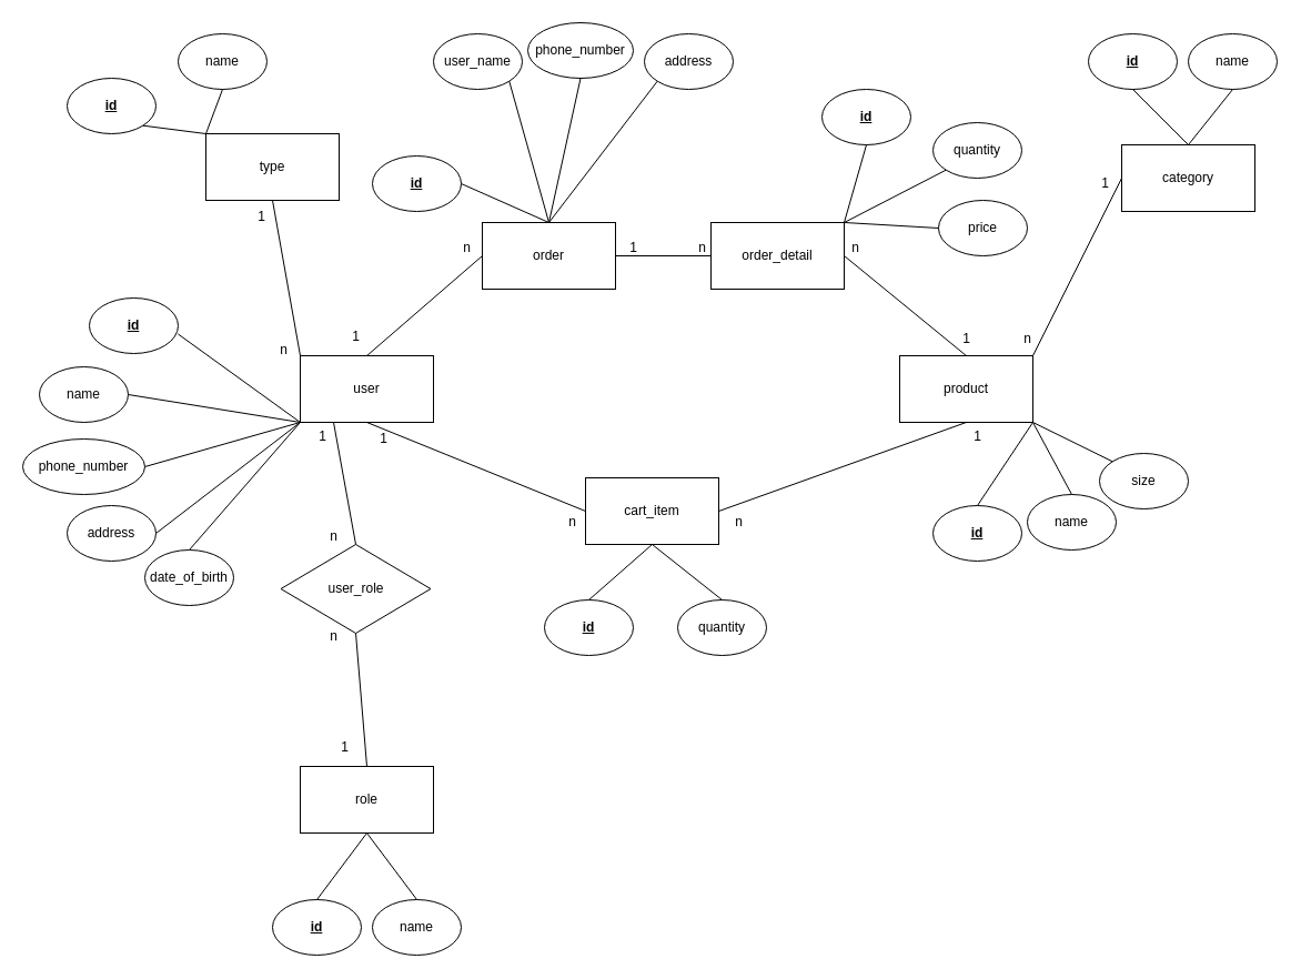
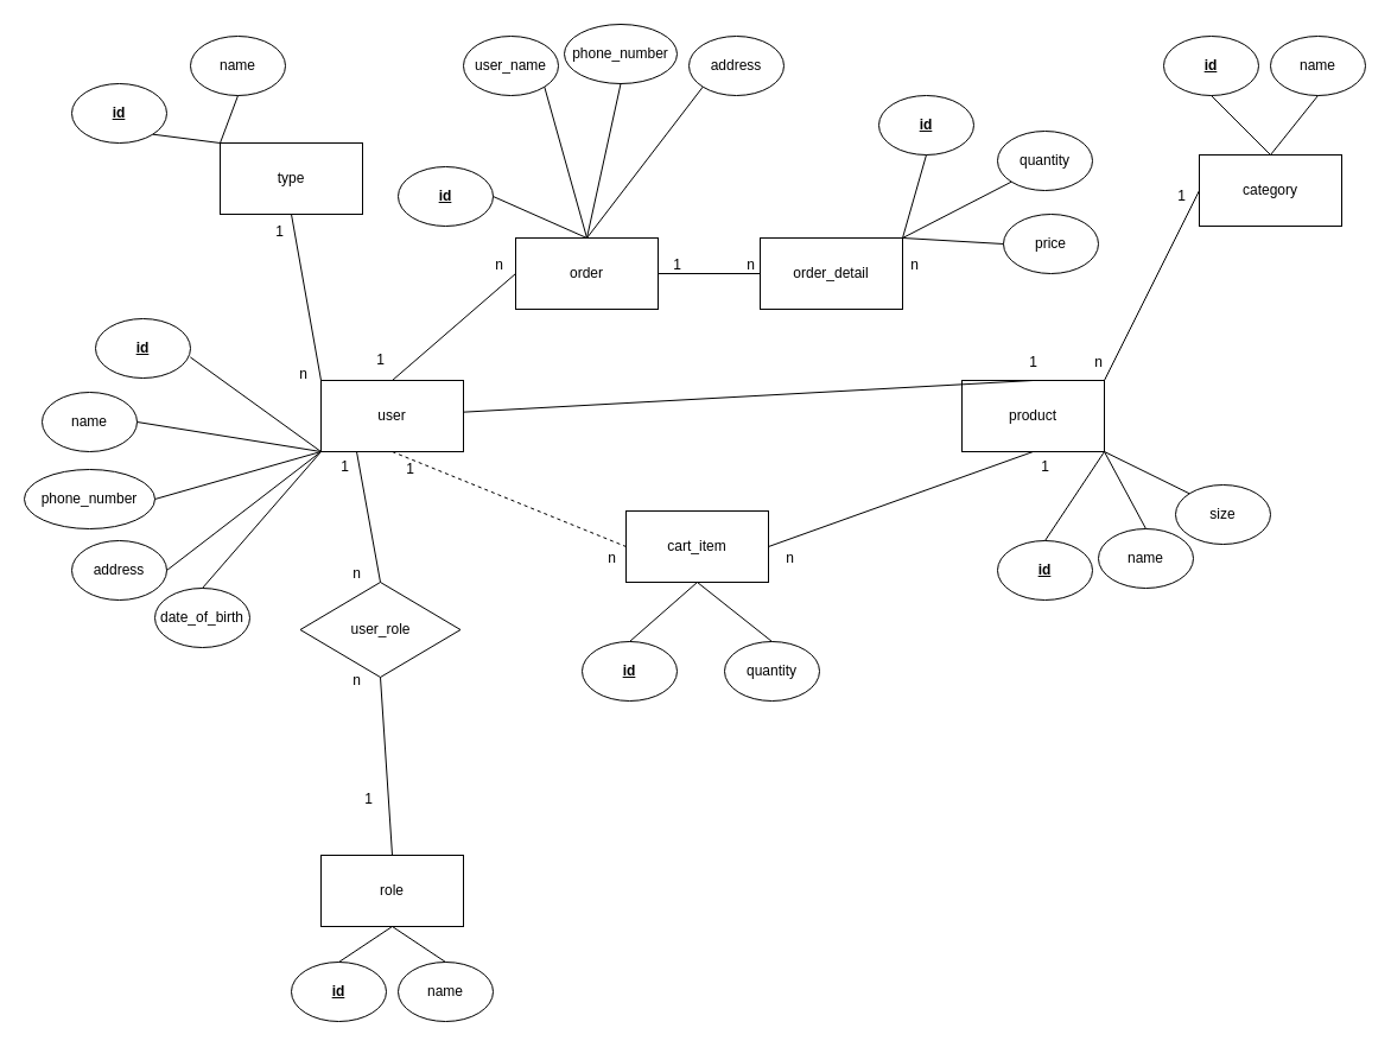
  <mxCell id="0" />
  <mxCell id="1" parent="0" />
  <mxCell id="2" value="user" style="rounded=0;whiteSpace=wrap;html=1;" vertex="1" parent="1"><mxGeometry x="270" y="320" width="120" height="60" as="geometry" /></mxCell>
  <mxCell id="3" value="order" style="rounded=0;whiteSpace=wrap;html=1;" vertex="1" parent="1"><mxGeometry x="434" y="200" width="120" height="60" as="geometry" /></mxCell>
  <mxCell id="4" value="order_detail" style="rounded=0;whiteSpace=wrap;html=1;" vertex="1" parent="1"><mxGeometry x="640" y="200" width="120" height="60" as="geometry" /></mxCell>
  <mxCell id="5" value="product" style="rounded=0;whiteSpace=wrap;html=1;" vertex="1" parent="1"><mxGeometry x="810" y="320" width="120" height="60" as="geometry" /></mxCell>
  <mxCell id="6" value="cart_item" style="rounded=0;whiteSpace=wrap;html=1;" vertex="1" parent="1"><mxGeometry x="527" y="430" width="120" height="60" as="geometry" /></mxCell>
- <mxCell id="7" value="" style="endArrow=none;html=1;rounded=0;exitX=0.5;exitY=1;exitDx=0;exitDy=0;entryX=0;entryY=0.5;entryDx=0;entryDy=0;" edge="1" parent="1" source="2" target="6"><mxGeometry width="50" height="50" relative="1" as="geometry"><mxPoint x="530" y="210" as="sourcePoint" /><mxPoint x="434" y="470" as="targetPoint" /></mxGeometry></mxCell>
+ <mxCell id="7" value="" style="endArrow=none;html=1;rounded=0;exitX=0.5;exitY=1;exitDx=0;exitDy=0;entryX=0;entryY=0.5;entryDx=0;entryDy=0;dashed=1;" edge="1" parent="1" source="2" target="6"><mxGeometry width="50" height="50" relative="1" as="geometry"><mxPoint x="530" y="210" as="sourcePoint" /><mxPoint x="434" y="470" as="targetPoint" /></mxGeometry></mxCell>
  <mxCell id="8" value="" style="endArrow=none;html=1;rounded=0;exitX=0.5;exitY=0;exitDx=0;exitDy=0;entryX=0;entryY=0.5;entryDx=0;entryDy=0;" edge="1" parent="1" source="2" target="3"><mxGeometry width="50" height="50" relative="1" as="geometry"><mxPoint x="530" y="280" as="sourcePoint" /><mxPoint x="580" y="230" as="targetPoint" /></mxGeometry></mxCell>
  <mxCell id="9" value="" style="endArrow=none;html=1;rounded=0;exitX=1;exitY=0.5;exitDx=0;exitDy=0;entryX=0;entryY=0.5;entryDx=0;entryDy=0;" edge="1" parent="1" source="3" target="4"><mxGeometry width="50" height="50" relative="1" as="geometry"><mxPoint x="530" y="280" as="sourcePoint" /><mxPoint x="580" y="230" as="targetPoint" /></mxGeometry></mxCell>
  <mxCell id="10" value="" style="endArrow=none;html=1;rounded=0;exitX=1;exitY=0.5;exitDx=0;exitDy=0;entryX=0.5;entryY=1;entryDx=0;entryDy=0;" edge="1" parent="1" source="6" target="5"><mxGeometry width="50" height="50" relative="1" as="geometry"><mxPoint x="530" y="280" as="sourcePoint" /><mxPoint x="580" y="230" as="targetPoint" /></mxGeometry></mxCell>
- <mxCell id="11" value="" style="endArrow=none;html=1;rounded=0;exitX=0.5;exitY=0;exitDx=0;exitDy=0;entryX=1;entryY=0.5;entryDx=0;entryDy=0;" edge="1" parent="1" source="5" target="4"><mxGeometry width="50" height="50" relative="1" as="geometry"><mxPoint x="530" y="240" as="sourcePoint" /><mxPoint x="580" y="190" as="targetPoint" /></mxGeometry></mxCell>
+ <mxCell id="11" value="" style="endArrow=none;html=1;rounded=0;exitX=0.5;exitY=0;exitDx=0;exitDy=0;" edge="1" parent="1" source="5" target="2"><mxGeometry width="50" height="50" relative="1" as="geometry"><mxPoint x="530" y="240" as="sourcePoint" /><mxPoint x="580" y="190" as="targetPoint" /></mxGeometry></mxCell>
  <mxCell id="12" value="1" style="text;html=1;align=center;verticalAlign=middle;resizable=0;points=[];autosize=1;strokeColor=none;fillColor=none;" vertex="1" parent="1"><mxGeometry x="305" y="288" width="30" height="30" as="geometry" /></mxCell>
  <mxCell id="13" value="n" style="text;html=1;align=center;verticalAlign=middle;resizable=0;points=[];autosize=1;strokeColor=none;fillColor=none;" vertex="1" parent="1"><mxGeometry x="405" y="208" width="30" height="30" as="geometry" /></mxCell>
  <mxCell id="14" value="1" style="text;html=1;align=center;verticalAlign=middle;resizable=0;points=[];autosize=1;strokeColor=none;fillColor=none;" vertex="1" parent="1"><mxGeometry x="555" y="208" width="30" height="30" as="geometry" /></mxCell>
  <mxCell id="15" value="n" style="text;html=1;align=center;verticalAlign=middle;resizable=0;points=[];autosize=1;strokeColor=none;fillColor=none;" vertex="1" parent="1"><mxGeometry x="617" y="208" width="30" height="30" as="geometry" /></mxCell>
  <mxCell id="16" value="1" style="text;html=1;align=center;verticalAlign=middle;resizable=0;points=[];autosize=1;strokeColor=none;fillColor=none;" vertex="1" parent="1"><mxGeometry x="855" y="290" width="30" height="30" as="geometry" /></mxCell>
  <mxCell id="17" value="n" style="text;html=1;align=center;verticalAlign=middle;resizable=0;points=[];autosize=1;strokeColor=none;fillColor=none;" vertex="1" parent="1"><mxGeometry x="755" y="208" width="30" height="30" as="geometry" /></mxCell>
  <mxCell id="18" value="1" style="text;html=1;align=center;verticalAlign=middle;resizable=0;points=[];autosize=1;strokeColor=none;fillColor=none;" vertex="1" parent="1"><mxGeometry x="865" y="378" width="30" height="30" as="geometry" /></mxCell>
  <mxCell id="19" value="n" style="text;html=1;align=center;verticalAlign=middle;resizable=0;points=[];autosize=1;strokeColor=none;fillColor=none;" vertex="1" parent="1"><mxGeometry x="650" y="455" width="30" height="30" as="geometry" /></mxCell>
  <mxCell id="20" value="1" style="text;html=1;align=center;verticalAlign=middle;resizable=0;points=[];autosize=1;strokeColor=none;fillColor=none;" vertex="1" parent="1"><mxGeometry x="330" y="380" width="30" height="30" as="geometry" /></mxCell>
  <mxCell id="21" value="n" style="text;html=1;align=center;verticalAlign=middle;resizable=0;points=[];autosize=1;strokeColor=none;fillColor=none;" vertex="1" parent="1"><mxGeometry x="500" y="455" width="30" height="30" as="geometry" /></mxCell>
  <mxCell id="22" value="type" style="whiteSpace=wrap;html=1;" vertex="1" parent="1"><mxGeometry x="185" y="120" width="120" height="60" as="geometry" /></mxCell>
  <mxCell id="23" value="" style="endArrow=none;html=1;rounded=0;exitX=0;exitY=0;exitDx=0;exitDy=0;entryX=0.5;entryY=1;entryDx=0;entryDy=0;" edge="1" parent="1" source="2" target="22"><mxGeometry width="50" height="50" relative="1" as="geometry"><mxPoint x="530" y="340" as="sourcePoint" /><mxPoint x="580" y="290" as="targetPoint" /></mxGeometry></mxCell>
  <mxCell id="24" value="category" style="whiteSpace=wrap;html=1;" vertex="1" parent="1"><mxGeometry x="1010" y="130" width="120" height="60" as="geometry" /></mxCell>
  <mxCell id="25" value="" style="endArrow=none;html=1;rounded=0;entryX=0;entryY=0.5;entryDx=0;entryDy=0;exitX=1;exitY=0;exitDx=0;exitDy=0;" edge="1" parent="1" source="5" target="24"><mxGeometry width="50" height="50" relative="1" as="geometry"><mxPoint x="840" y="340" as="sourcePoint" /><mxPoint x="890" y="290" as="targetPoint" /></mxGeometry></mxCell>
  <mxCell id="26" value="n" style="text;html=1;align=center;verticalAlign=middle;resizable=0;points=[];autosize=1;strokeColor=none;fillColor=none;" vertex="1" parent="1"><mxGeometry x="910" y="290" width="30" height="30" as="geometry" /></mxCell>
  <mxCell id="27" value="1" style="text;html=1;align=center;verticalAlign=middle;resizable=0;points=[];autosize=1;strokeColor=none;fillColor=none;" vertex="1" parent="1"><mxGeometry x="980" y="150" width="30" height="30" as="geometry" /></mxCell>
  <mxCell id="28" value="&lt;b&gt;&lt;u&gt;id&lt;/u&gt;&lt;/b&gt;" style="ellipse;whiteSpace=wrap;html=1;" vertex="1" parent="1"><mxGeometry x="80" y="268" width="80" height="50" as="geometry" /></mxCell>
  <mxCell id="29" value="&lt;b&gt;&lt;u&gt;id&lt;/u&gt;&lt;/b&gt;" style="ellipse;whiteSpace=wrap;html=1;" vertex="1" parent="1"><mxGeometry x="335" y="140" width="80" height="50" as="geometry" /></mxCell>
  <mxCell id="30" value="&lt;b&gt;&lt;u&gt;id&lt;/u&gt;&lt;/b&gt;" style="ellipse;whiteSpace=wrap;html=1;" vertex="1" parent="1"><mxGeometry x="740" y="80" width="80" height="50" as="geometry" /></mxCell>
  <mxCell id="31" value="&lt;b&gt;&lt;u&gt;id&lt;/u&gt;&lt;/b&gt;" style="ellipse;whiteSpace=wrap;html=1;" vertex="1" parent="1"><mxGeometry x="490" y="540" width="80" height="50" as="geometry" /></mxCell>
  <mxCell id="32" value="&lt;b&gt;&lt;u&gt;id&lt;/u&gt;&lt;/b&gt;" style="ellipse;whiteSpace=wrap;html=1;" vertex="1" parent="1"><mxGeometry x="840" y="455" width="80" height="50" as="geometry" /></mxCell>
  <mxCell id="33" value="&lt;b&gt;&lt;u&gt;id&lt;/u&gt;&lt;/b&gt;" style="ellipse;whiteSpace=wrap;html=1;" vertex="1" parent="1"><mxGeometry x="980" y="30" width="80" height="50" as="geometry" /></mxCell>
  <mxCell id="34" value="&lt;b&gt;&lt;u&gt;id&lt;/u&gt;&lt;/b&gt;" style="ellipse;whiteSpace=wrap;html=1;" vertex="1" parent="1"><mxGeometry x="60" y="70" width="80" height="50" as="geometry" /></mxCell>
  <mxCell id="35" value="name" style="ellipse;whiteSpace=wrap;html=1;" vertex="1" parent="1"><mxGeometry x="1070" y="30" width="80" height="50" as="geometry" /></mxCell>
  <mxCell id="36" value="" style="endArrow=none;html=1;rounded=0;exitX=0.5;exitY=0;exitDx=0;exitDy=0;entryX=0.5;entryY=1;entryDx=0;entryDy=0;" edge="1" parent="1" source="24" target="35"><mxGeometry width="50" height="50" relative="1" as="geometry"><mxPoint x="1310" y="310" as="sourcePoint" /><mxPoint x="1360" y="260" as="targetPoint" /></mxGeometry></mxCell>
  <mxCell id="37" value="" style="endArrow=none;html=1;rounded=0;exitX=0.5;exitY=0;exitDx=0;exitDy=0;entryX=0.5;entryY=1;entryDx=0;entryDy=0;" edge="1" parent="1" source="24" target="33"><mxGeometry width="50" height="50" relative="1" as="geometry"><mxPoint x="1310" y="310" as="sourcePoint" /><mxPoint x="1360" y="260" as="targetPoint" /></mxGeometry></mxCell>
  <mxCell id="38" value="name" style="ellipse;whiteSpace=wrap;html=1;" vertex="1" parent="1"><mxGeometry x="925" y="445" width="80" height="50" as="geometry" /></mxCell>
  <mxCell id="39" value="size" style="ellipse;whiteSpace=wrap;html=1;" vertex="1" parent="1"><mxGeometry x="990" y="408" width="80" height="50" as="geometry" /></mxCell>
  <mxCell id="40" value="quantity" style="ellipse;whiteSpace=wrap;html=1;" vertex="1" parent="1"><mxGeometry x="610" y="540" width="80" height="50" as="geometry" /></mxCell>
  <mxCell id="41" value="quantity" style="ellipse;whiteSpace=wrap;html=1;" vertex="1" parent="1"><mxGeometry x="840" y="110" width="80" height="50" as="geometry" /></mxCell>
  <mxCell id="42" value="price" style="ellipse;whiteSpace=wrap;html=1;" vertex="1" parent="1"><mxGeometry x="845" y="180" width="80" height="50" as="geometry" /></mxCell>
  <mxCell id="43" value="user_name" style="ellipse;whiteSpace=wrap;html=1;" vertex="1" parent="1"><mxGeometry x="390" y="30" width="80" height="50" as="geometry" /></mxCell>
  <mxCell id="44" value="phone_number" style="ellipse;whiteSpace=wrap;html=1;" vertex="1" parent="1"><mxGeometry x="475" y="20" width="95" height="50" as="geometry" /></mxCell>
  <mxCell id="45" value="address" style="ellipse;whiteSpace=wrap;html=1;" vertex="1" parent="1"><mxGeometry x="580" y="30" width="80" height="50" as="geometry" /></mxCell>
  <mxCell id="46" value="name" style="ellipse;whiteSpace=wrap;html=1;" vertex="1" parent="1"><mxGeometry x="35" y="330" width="80" height="50" as="geometry" /></mxCell>
  <mxCell id="47" value="phone_number" style="ellipse;whiteSpace=wrap;html=1;" vertex="1" parent="1"><mxGeometry x="20" y="395" width="110" height="50" as="geometry" /></mxCell>
  <mxCell id="48" value="address" style="ellipse;whiteSpace=wrap;html=1;" vertex="1" parent="1"><mxGeometry x="60" y="455" width="80" height="50" as="geometry" /></mxCell>
  <mxCell id="49" value="date_of_birth" style="ellipse;whiteSpace=wrap;html=1;" vertex="1" parent="1"><mxGeometry x="130" y="495" width="80" height="50" as="geometry" /></mxCell>
  <mxCell id="50" value="" style="endArrow=none;html=1;rounded=0;exitX=0.998;exitY=0.648;exitDx=0;exitDy=0;exitPerimeter=0;entryX=0;entryY=1;entryDx=0;entryDy=0;" edge="1" parent="1" source="28" target="2"><mxGeometry width="50" height="50" relative="1" as="geometry"><mxPoint x="430" y="350" as="sourcePoint" /><mxPoint x="480" y="300" as="targetPoint" /></mxGeometry></mxCell>
  <mxCell id="51" value="" style="endArrow=none;html=1;rounded=0;exitX=1;exitY=0.5;exitDx=0;exitDy=0;entryX=0;entryY=1;entryDx=0;entryDy=0;" edge="1" parent="1" source="46" target="2"><mxGeometry width="50" height="50" relative="1" as="geometry"><mxPoint x="170" y="310" as="sourcePoint" /><mxPoint x="280" y="390" as="targetPoint" /></mxGeometry></mxCell>
  <mxCell id="52" value="" style="endArrow=none;html=1;rounded=0;exitX=1;exitY=0.5;exitDx=0;exitDy=0;entryX=0;entryY=1;entryDx=0;entryDy=0;" edge="1" parent="1" source="47" target="2"><mxGeometry width="50" height="50" relative="1" as="geometry"><mxPoint x="180" y="320" as="sourcePoint" /><mxPoint x="290" y="400" as="targetPoint" /></mxGeometry></mxCell>
  <mxCell id="53" value="" style="endArrow=none;html=1;rounded=0;exitX=1;exitY=0.5;exitDx=0;exitDy=0;entryX=0;entryY=1;entryDx=0;entryDy=0;" edge="1" parent="1" source="48" target="2"><mxGeometry width="50" height="50" relative="1" as="geometry"><mxPoint x="190" y="330" as="sourcePoint" /><mxPoint x="300" y="410" as="targetPoint" /></mxGeometry></mxCell>
  <mxCell id="54" value="" style="endArrow=none;html=1;rounded=0;exitX=0;exitY=1;exitDx=0;exitDy=0;entryX=0.5;entryY=0;entryDx=0;entryDy=0;" edge="1" parent="1" source="2" target="49"><mxGeometry width="50" height="50" relative="1" as="geometry"><mxPoint x="200" y="340" as="sourcePoint" /><mxPoint x="310" y="420" as="targetPoint" /></mxGeometry></mxCell>
  <mxCell id="55" value="" style="endArrow=none;html=1;rounded=0;exitX=0.5;exitY=0;exitDx=0;exitDy=0;entryX=0.5;entryY=1;entryDx=0;entryDy=0;" edge="1" parent="1" source="31" target="6"><mxGeometry width="50" height="50" relative="1" as="geometry"><mxPoint x="430" y="450" as="sourcePoint" /><mxPoint x="480" y="400" as="targetPoint" /></mxGeometry></mxCell>
  <mxCell id="56" value="" style="endArrow=none;html=1;rounded=0;exitX=0.5;exitY=1;exitDx=0;exitDy=0;entryX=0.5;entryY=0;entryDx=0;entryDy=0;" edge="1" parent="1" source="6" target="40"><mxGeometry width="50" height="50" relative="1" as="geometry"><mxPoint x="210" y="350" as="sourcePoint" /><mxPoint x="320" y="430" as="targetPoint" /></mxGeometry></mxCell>
  <mxCell id="57" value="" style="endArrow=none;html=1;rounded=0;exitX=1;exitY=0.5;exitDx=0;exitDy=0;entryX=0.5;entryY=0;entryDx=0;entryDy=0;" edge="1" parent="1" source="29" target="3"><mxGeometry width="50" height="50" relative="1" as="geometry"><mxPoint x="430" y="250" as="sourcePoint" /><mxPoint x="480" y="200" as="targetPoint" /></mxGeometry></mxCell>
  <mxCell id="58" value="" style="endArrow=none;html=1;rounded=0;exitX=1;exitY=1;exitDx=0;exitDy=0;entryX=0.5;entryY=0;entryDx=0;entryDy=0;" edge="1" parent="1" source="43" target="3"><mxGeometry width="50" height="50" relative="1" as="geometry"><mxPoint x="230" y="370" as="sourcePoint" /><mxPoint x="340" y="450" as="targetPoint" /></mxGeometry></mxCell>
  <mxCell id="59" value="" style="endArrow=none;html=1;rounded=0;exitX=0.5;exitY=1;exitDx=0;exitDy=0;entryX=0.5;entryY=0;entryDx=0;entryDy=0;" edge="1" parent="1" source="44" target="3"><mxGeometry width="50" height="50" relative="1" as="geometry"><mxPoint x="240" y="380" as="sourcePoint" /><mxPoint x="350" y="460" as="targetPoint" /></mxGeometry></mxCell>
  <mxCell id="60" value="" style="endArrow=none;html=1;rounded=0;exitX=0;exitY=1;exitDx=0;exitDy=0;entryX=0.5;entryY=0;entryDx=0;entryDy=0;" edge="1" parent="1" source="45" target="3"><mxGeometry width="50" height="50" relative="1" as="geometry"><mxPoint x="250" y="390" as="sourcePoint" /><mxPoint x="360" y="470" as="targetPoint" /></mxGeometry></mxCell>
  <mxCell id="61" value="" style="endArrow=none;html=1;rounded=0;exitX=0.5;exitY=1;exitDx=0;exitDy=0;entryX=1;entryY=0;entryDx=0;entryDy=0;" edge="1" parent="1" source="30" target="4"><mxGeometry width="50" height="50" relative="1" as="geometry"><mxPoint x="260" y="400" as="sourcePoint" /><mxPoint x="370" y="480" as="targetPoint" /></mxGeometry></mxCell>
  <mxCell id="62" value="" style="endArrow=none;html=1;rounded=0;exitX=0;exitY=1;exitDx=0;exitDy=0;entryX=1;entryY=0;entryDx=0;entryDy=0;" edge="1" parent="1" source="41" target="4"><mxGeometry width="50" height="50" relative="1" as="geometry"><mxPoint x="270" y="410" as="sourcePoint" /><mxPoint x="380" y="490" as="targetPoint" /></mxGeometry></mxCell>
  <mxCell id="63" value="" style="endArrow=none;html=1;rounded=0;exitX=0;exitY=0.5;exitDx=0;exitDy=0;entryX=1;entryY=0;entryDx=0;entryDy=0;" edge="1" parent="1" source="42" target="4"><mxGeometry width="50" height="50" relative="1" as="geometry"><mxPoint x="280" y="420" as="sourcePoint" /><mxPoint x="390" y="500" as="targetPoint" /></mxGeometry></mxCell>
  <mxCell id="64" value="" style="endArrow=none;html=1;rounded=0;exitX=1;exitY=1;exitDx=0;exitDy=0;entryX=0;entryY=0;entryDx=0;entryDy=0;" edge="1" parent="1" source="5" target="39"><mxGeometry width="50" height="50" relative="1" as="geometry"><mxPoint x="290" y="430" as="sourcePoint" /><mxPoint x="400" y="510" as="targetPoint" /></mxGeometry></mxCell>
  <mxCell id="65" value="" style="endArrow=none;html=1;rounded=0;exitX=1;exitY=1;exitDx=0;exitDy=0;entryX=0.5;entryY=0;entryDx=0;entryDy=0;" edge="1" parent="1" source="5" target="38"><mxGeometry width="50" height="50" relative="1" as="geometry"><mxPoint x="300" y="440" as="sourcePoint" /><mxPoint x="410" y="520" as="targetPoint" /></mxGeometry></mxCell>
  <mxCell id="66" value="" style="endArrow=none;html=1;rounded=0;exitX=1;exitY=1;exitDx=0;exitDy=0;entryX=0.5;entryY=0;entryDx=0;entryDy=0;" edge="1" parent="1" source="5" target="32"><mxGeometry width="50" height="50" relative="1" as="geometry"><mxPoint x="310" y="450" as="sourcePoint" /><mxPoint x="420" y="530" as="targetPoint" /></mxGeometry></mxCell>
  <mxCell id="67" value="name" style="ellipse;whiteSpace=wrap;html=1;" vertex="1" parent="1"><mxGeometry x="160" y="30" width="80" height="50" as="geometry" /></mxCell>
  <mxCell id="68" value="" style="endArrow=none;html=1;rounded=0;exitX=1;exitY=1;exitDx=0;exitDy=0;entryX=0;entryY=0;entryDx=0;entryDy=0;" edge="1" parent="1" source="34" target="22"><mxGeometry width="50" height="50" relative="1" as="geometry"><mxPoint x="430" y="330" as="sourcePoint" /><mxPoint x="480" y="280" as="targetPoint" /></mxGeometry></mxCell>
  <mxCell id="69" value="" style="endArrow=none;html=1;rounded=0;exitX=0.5;exitY=1;exitDx=0;exitDy=0;entryX=0;entryY=0;entryDx=0;entryDy=0;" edge="1" parent="1" source="67" target="22"><mxGeometry width="50" height="50" relative="1" as="geometry"><mxPoint x="138" y="123" as="sourcePoint" /><mxPoint x="195" y="130" as="targetPoint" /></mxGeometry></mxCell>
  <mxCell id="70" value="1" style="text;html=1;align=center;verticalAlign=middle;resizable=0;points=[];autosize=1;strokeColor=none;fillColor=none;" vertex="1" parent="1"><mxGeometry x="220" y="180" width="30" height="30" as="geometry" /></mxCell>
  <mxCell id="71" value="n" style="text;html=1;align=center;verticalAlign=middle;resizable=0;points=[];autosize=1;strokeColor=none;fillColor=none;" vertex="1" parent="1"><mxGeometry x="240" y="300" width="30" height="30" as="geometry" /></mxCell>
- <mxCell id="72" value="role" style="rounded=0;whiteSpace=wrap;html=1;" vertex="1" parent="1"><mxGeometry x="270" y="690" width="120" height="60" as="geometry" /></mxCell>
+ <mxCell id="72" value="role" style="rounded=0;whiteSpace=wrap;html=1;" vertex="1" parent="1"><mxGeometry x="270" y="720" width="120" height="60" as="geometry" /></mxCell>
  <mxCell id="73" value="user_role" style="rhombus;whiteSpace=wrap;html=1;" vertex="1" parent="1"><mxGeometry x="252.5" y="490" width="135" height="80" as="geometry" /></mxCell>
  <mxCell id="74" value="" style="endArrow=none;html=1;rounded=0;exitX=0.5;exitY=0;exitDx=0;exitDy=0;entryX=0.25;entryY=1;entryDx=0;entryDy=0;" edge="1" parent="1" source="73" target="2"><mxGeometry width="50" height="50" relative="1" as="geometry"><mxPoint x="630" y="540" as="sourcePoint" /><mxPoint x="680" y="490" as="targetPoint" /></mxGeometry></mxCell>
  <mxCell id="75" value="" style="endArrow=none;html=1;rounded=0;exitX=0.5;exitY=0;exitDx=0;exitDy=0;entryX=0.5;entryY=1;entryDx=0;entryDy=0;" edge="1" parent="1" source="72" target="73"><mxGeometry width="50" height="50" relative="1" as="geometry"><mxPoint x="630" y="540" as="sourcePoint" /><mxPoint x="680" y="490" as="targetPoint" /></mxGeometry></mxCell>
  <mxCell id="76" value="n" style="text;html=1;align=center;verticalAlign=middle;resizable=0;points=[];autosize=1;strokeColor=none;fillColor=none;" vertex="1" parent="1"><mxGeometry x="285" y="558" width="30" height="30" as="geometry" /></mxCell>
  <mxCell id="77" value="1" style="text;html=1;align=center;verticalAlign=middle;resizable=0;points=[];autosize=1;strokeColor=none;fillColor=none;" vertex="1" parent="1"><mxGeometry x="295" y="658" width="30" height="30" as="geometry" /></mxCell>
  <mxCell id="78" value="1" style="text;html=1;align=center;verticalAlign=middle;resizable=0;points=[];autosize=1;strokeColor=none;fillColor=none;" vertex="1" parent="1"><mxGeometry x="275" y="378" width="30" height="30" as="geometry" /></mxCell>
  <mxCell id="79" value="n" style="text;html=1;align=center;verticalAlign=middle;resizable=0;points=[];autosize=1;strokeColor=none;fillColor=none;" vertex="1" parent="1"><mxGeometry x="285" y="468" width="30" height="30" as="geometry" /></mxCell>
  <mxCell id="80" value="&lt;b&gt;&lt;u&gt;id&lt;/u&gt;&lt;/b&gt;" style="ellipse;whiteSpace=wrap;html=1;" vertex="1" parent="1"><mxGeometry x="245" y="810" width="80" height="50" as="geometry" /></mxCell>
  <mxCell id="81" value="name" style="ellipse;whiteSpace=wrap;html=1;" vertex="1" parent="1"><mxGeometry x="335" y="810" width="80" height="50" as="geometry" /></mxCell>
  <mxCell id="82" value="" style="endArrow=none;html=1;rounded=0;exitX=0.5;exitY=0;exitDx=0;exitDy=0;entryX=0.5;entryY=1;entryDx=0;entryDy=0;" edge="1" parent="1" source="80" target="72"><mxGeometry width="50" height="50" relative="1" as="geometry"><mxPoint x="630" y="640" as="sourcePoint" /><mxPoint x="680" y="590" as="targetPoint" /></mxGeometry></mxCell>
  <mxCell id="83" value="" style="endArrow=none;html=1;rounded=0;exitX=0.5;exitY=0;exitDx=0;exitDy=0;entryX=0.5;entryY=1;entryDx=0;entryDy=0;" edge="1" parent="1" source="81" target="72"><mxGeometry width="50" height="50" relative="1" as="geometry"><mxPoint x="270" y="810" as="sourcePoint" /><mxPoint x="340" y="760" as="targetPoint" /></mxGeometry></mxCell>
